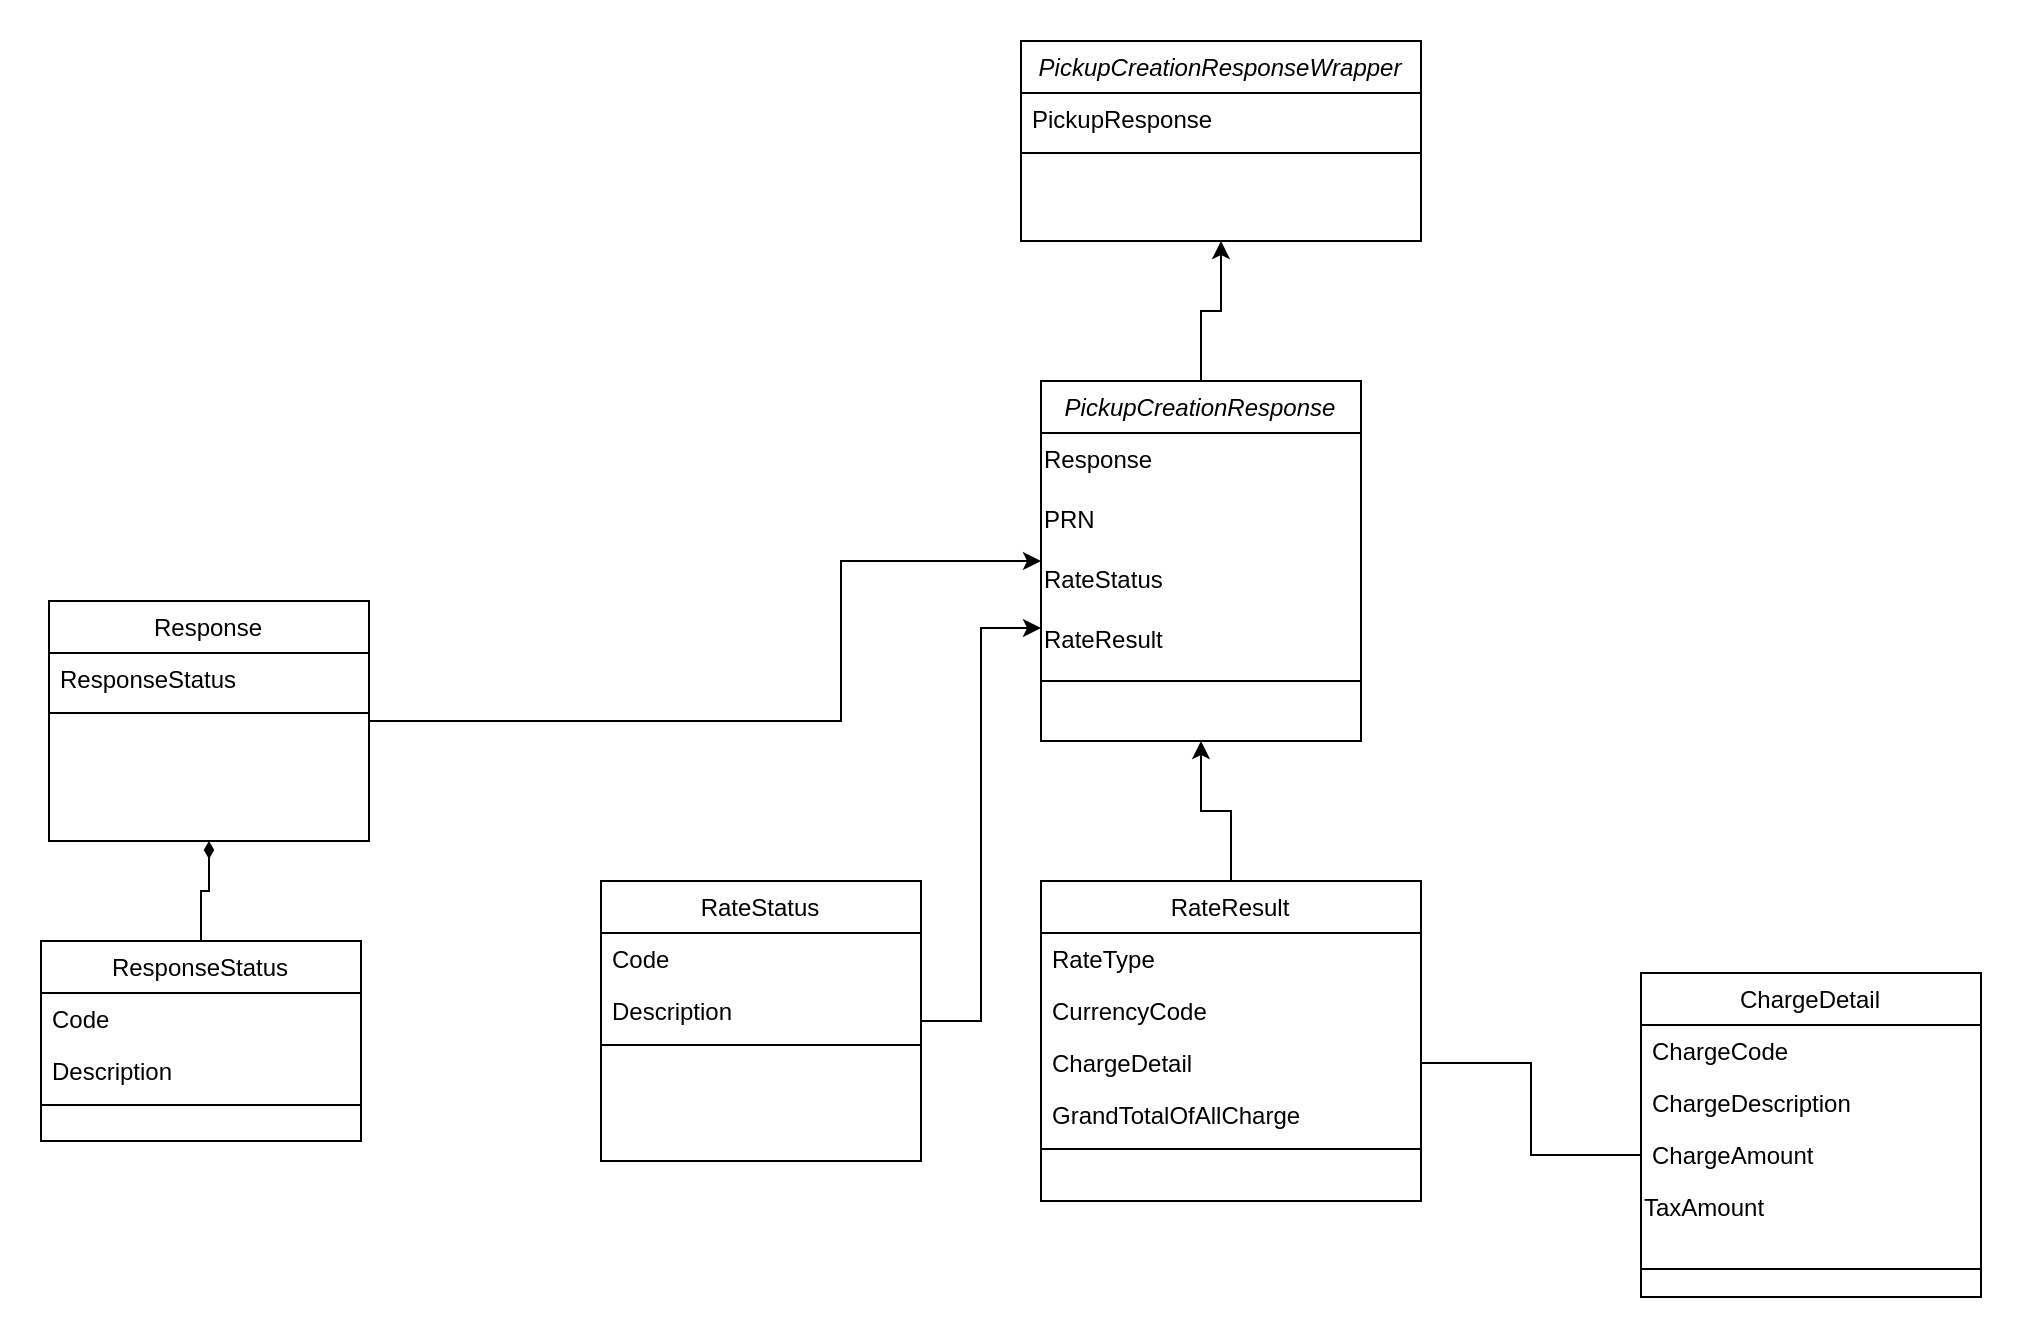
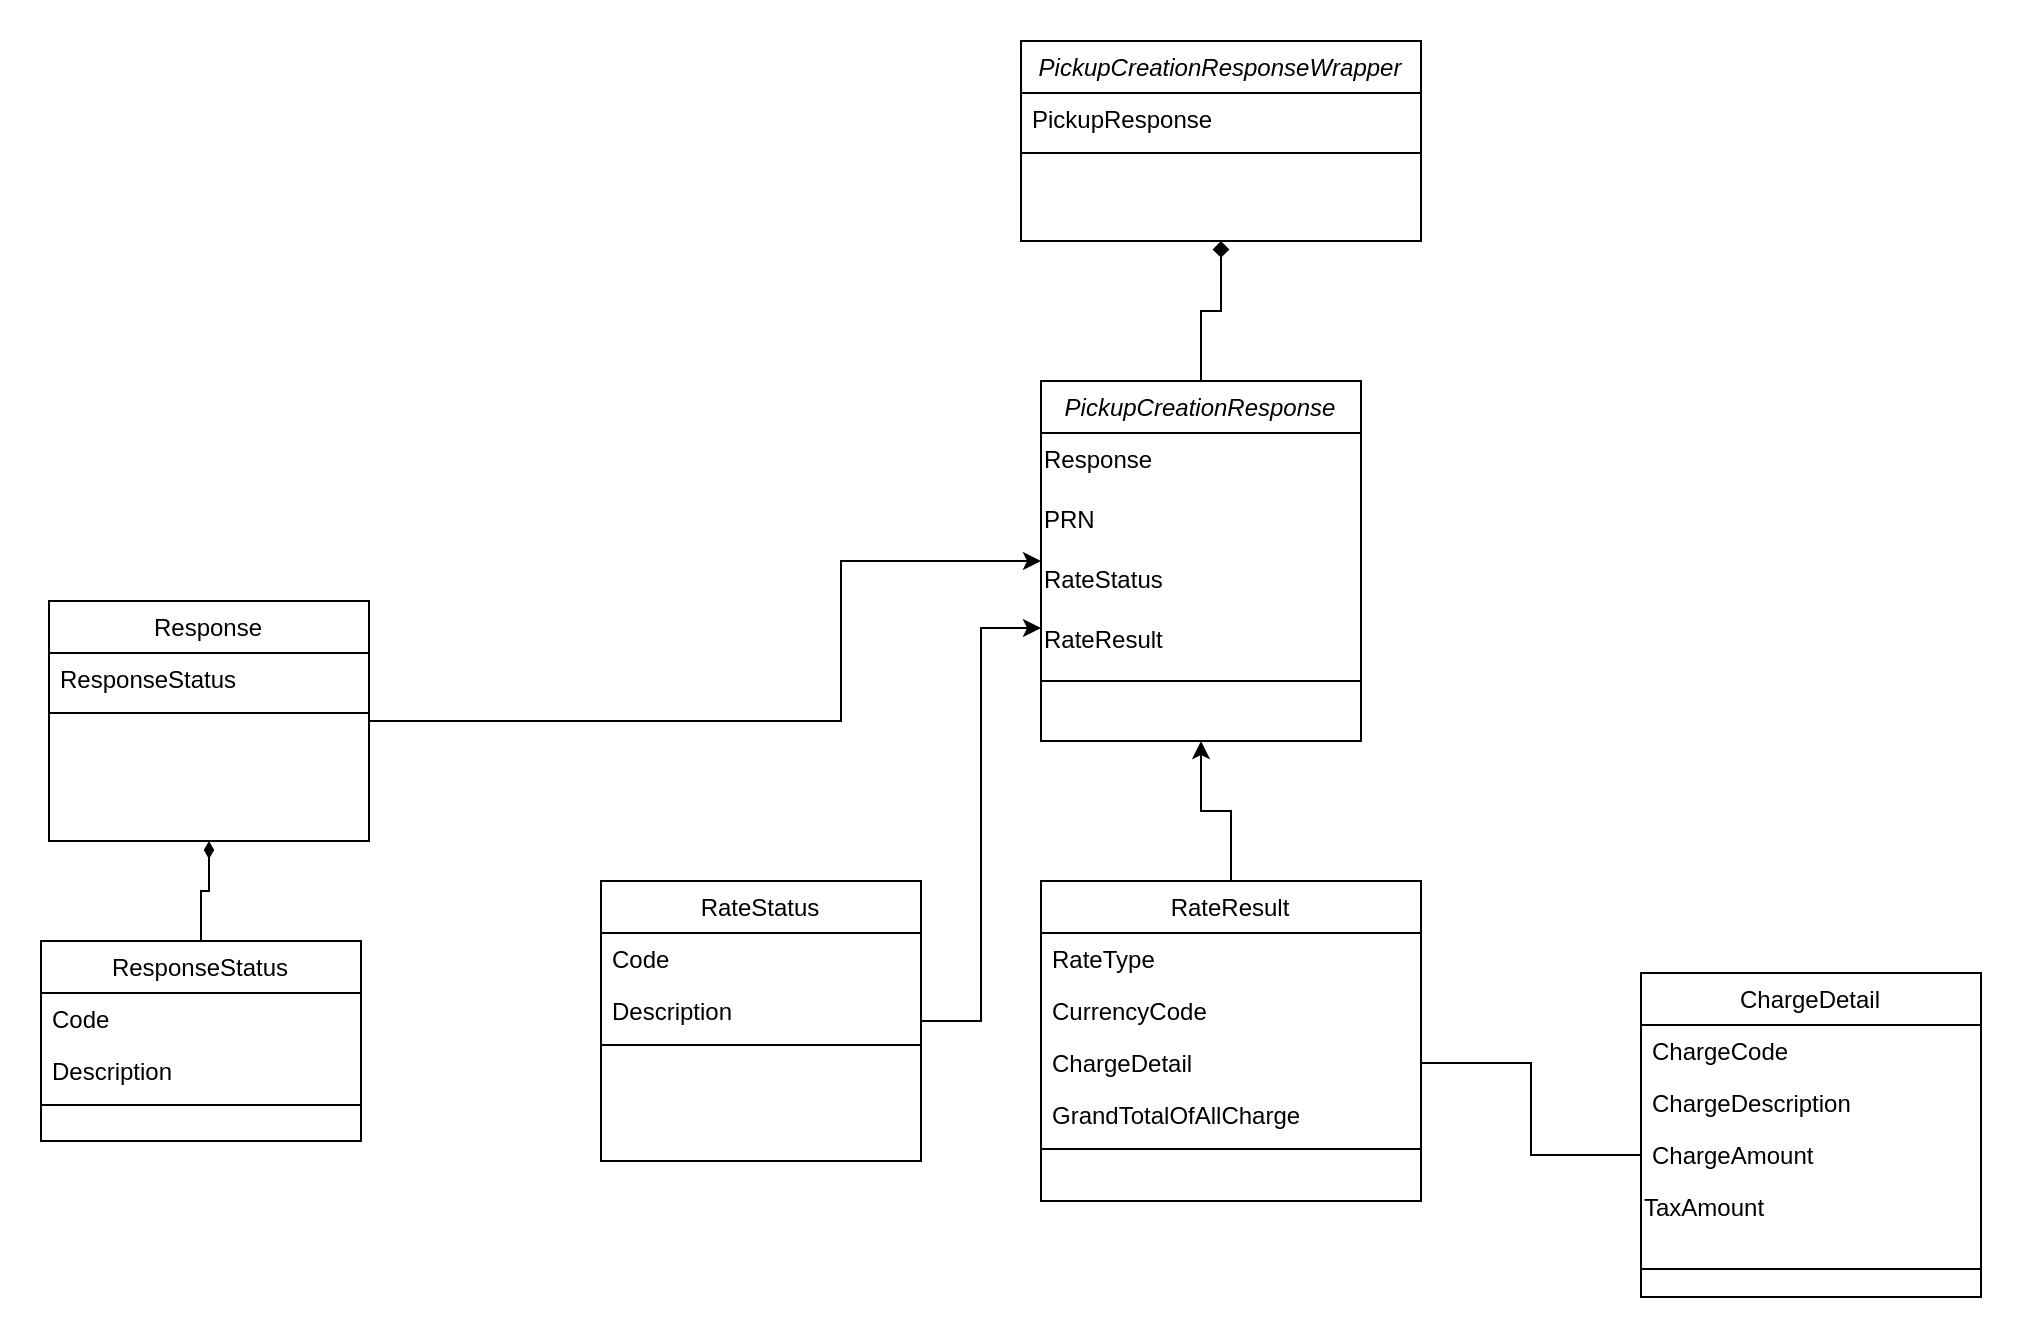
  <mxCell id="0" />
  <mxCell id="1" parent="0" />
- <mxCell id="2" style="edgeStyle=orthogonalEdgeStyle;rounded=0;orthogonalLoop=1;jettySize=auto;html=1;entryX=0.5;entryY=1;entryDx=0;entryDy=0;" edge="1" parent="1" source="3" target="36"><mxGeometry relative="1" as="geometry" /></mxCell>
+ <mxCell id="2" style="edgeStyle=orthogonalEdgeStyle;rounded=0;orthogonalLoop=1;jettySize=auto;html=1;entryX=0.5;entryY=1;entryDx=0;entryDy=0;endArrow=diamond;" edge="1" parent="1" source="3" target="36"><mxGeometry relative="1" as="geometry" /></mxCell>
  <mxCell id="3" value="PickupCreationResponse" style="swimlane;fontStyle=2;align=center;verticalAlign=top;childLayout=stackLayout;horizontal=1;startSize=26;horizontalStack=0;resizeParent=1;resizeLast=0;collapsible=1;marginBottom=0;rounded=0;shadow=0;strokeWidth=1;" vertex="1" parent="1"><mxGeometry x="520" y="190" width="160" height="180" as="geometry"><mxRectangle x="230" y="140" width="160" height="26" as="alternateBounds" /></mxGeometry></mxCell>
  <mxCell id="4" value="Response" style="text;whiteSpace=wrap;html=1;" vertex="1" parent="3"><mxGeometry y="26" width="160" height="30" as="geometry" /></mxCell>
  <mxCell id="5" value="PRN" style="text;whiteSpace=wrap;html=1;" vertex="1" parent="3"><mxGeometry y="56" width="160" height="30" as="geometry" /></mxCell>
  <mxCell id="6" value="RateStatus" style="text;whiteSpace=wrap;html=1;" vertex="1" parent="3"><mxGeometry y="86" width="160" height="30" as="geometry" /></mxCell>
  <mxCell id="7" value="RateResult" style="text;whiteSpace=wrap;html=1;" vertex="1" parent="3"><mxGeometry y="116" width="160" height="30" as="geometry" /></mxCell>
  <mxCell id="8" value="" style="line;html=1;strokeWidth=1;align=left;verticalAlign=middle;spacingTop=-1;spacingLeft=3;spacingRight=3;rotatable=0;labelPosition=right;points=[];portConstraint=eastwest;" vertex="1" parent="3"><mxGeometry y="146" width="160" height="8" as="geometry" /></mxCell>
  <mxCell id="9" style="edgeStyle=orthogonalEdgeStyle;rounded=0;orthogonalLoop=1;jettySize=auto;html=1;endArrow=diamondThin;endFill=1;entryX=0.5;entryY=1;entryDx=0;entryDy=0;" edge="1" parent="1" source="10" target="27"><mxGeometry relative="1" as="geometry"><mxPoint x="-160" y="720" as="targetPoint" /></mxGeometry></mxCell>
  <mxCell id="10" value="ResponseStatus" style="swimlane;fontStyle=0;align=center;verticalAlign=top;childLayout=stackLayout;horizontal=1;startSize=26;horizontalStack=0;resizeParent=1;resizeLast=0;collapsible=1;marginBottom=0;rounded=0;shadow=0;strokeWidth=1;" vertex="1" parent="1"><mxGeometry x="20" y="470" width="160" height="100" as="geometry"><mxRectangle x="550" y="140" width="160" height="26" as="alternateBounds" /></mxGeometry></mxCell>
  <mxCell id="11" value="Code" style="text;align=left;verticalAlign=top;spacingLeft=4;spacingRight=4;overflow=hidden;rotatable=0;points=[[0,0.5],[1,0.5]];portConstraint=eastwest;" vertex="1" parent="10"><mxGeometry y="26" width="160" height="26" as="geometry" /></mxCell>
  <mxCell id="12" value="Description" style="text;align=left;verticalAlign=top;spacingLeft=4;spacingRight=4;overflow=hidden;rotatable=0;points=[[0,0.5],[1,0.5]];portConstraint=eastwest;rounded=0;shadow=0;html=0;" vertex="1" parent="10"><mxGeometry y="52" width="160" height="26" as="geometry" /></mxCell>
  <mxCell id="13" value="" style="line;html=1;strokeWidth=1;align=left;verticalAlign=middle;spacingTop=-1;spacingLeft=3;spacingRight=3;rotatable=0;labelPosition=right;points=[];portConstraint=eastwest;" vertex="1" parent="10"><mxGeometry y="78" width="160" height="8" as="geometry" /></mxCell>
  <mxCell id="14" style="edgeStyle=orthogonalEdgeStyle;rounded=0;orthogonalLoop=1;jettySize=auto;html=1;entryX=0.5;entryY=1;entryDx=0;entryDy=0;" edge="1" parent="1" source="15" target="3"><mxGeometry relative="1" as="geometry" /></mxCell>
  <mxCell id="15" value="RateResult" style="swimlane;fontStyle=0;align=center;verticalAlign=top;childLayout=stackLayout;horizontal=1;startSize=26;horizontalStack=0;resizeParent=1;resizeLast=0;collapsible=1;marginBottom=0;rounded=0;shadow=0;strokeWidth=1;" vertex="1" parent="1"><mxGeometry x="520" y="440" width="190" height="160" as="geometry"><mxRectangle x="550" y="140" width="160" height="26" as="alternateBounds" /></mxGeometry></mxCell>
  <mxCell id="16" value="RateType" style="text;align=left;verticalAlign=top;spacingLeft=4;spacingRight=4;overflow=hidden;rotatable=0;points=[[0,0.5],[1,0.5]];portConstraint=eastwest;" vertex="1" parent="15"><mxGeometry y="26" width="190" height="26" as="geometry" /></mxCell>
  <mxCell id="17" value="CurrencyCode" style="text;align=left;verticalAlign=top;spacingLeft=4;spacingRight=4;overflow=hidden;rotatable=0;points=[[0,0.5],[1,0.5]];portConstraint=eastwest;rounded=0;shadow=0;html=0;" vertex="1" parent="15"><mxGeometry y="52" width="190" height="26" as="geometry" /></mxCell>
  <mxCell id="18" value="ChargeDetail" style="text;align=left;verticalAlign=top;spacingLeft=4;spacingRight=4;overflow=hidden;rotatable=0;points=[[0,0.5],[1,0.5]];portConstraint=eastwest;rounded=0;shadow=0;html=0;" vertex="1" parent="15"><mxGeometry y="78" width="190" height="26" as="geometry" /></mxCell>
  <mxCell id="19" value="GrandTotalOfAllCharge" style="text;align=left;verticalAlign=top;spacingLeft=4;spacingRight=4;overflow=hidden;rotatable=0;points=[[0,0.5],[1,0.5]];portConstraint=eastwest;rounded=0;shadow=0;html=0;" vertex="1" parent="15"><mxGeometry y="104" width="190" height="26" as="geometry" /></mxCell>
  <mxCell id="20" value="" style="line;html=1;strokeWidth=1;align=left;verticalAlign=middle;spacingTop=-1;spacingLeft=3;spacingRight=3;rotatable=0;labelPosition=right;points=[];portConstraint=eastwest;" vertex="1" parent="15"><mxGeometry y="130" width="190" height="8" as="geometry" /></mxCell>
  <mxCell id="21" style="edgeStyle=orthogonalEdgeStyle;rounded=0;orthogonalLoop=1;jettySize=auto;html=1;entryX=0;entryY=0.25;entryDx=0;entryDy=0;" edge="1" parent="1" source="22" target="7"><mxGeometry relative="1" as="geometry" /></mxCell>
  <mxCell id="22" value="RateStatus" style="swimlane;fontStyle=0;align=center;verticalAlign=top;childLayout=stackLayout;horizontal=1;startSize=26;horizontalStack=0;resizeParent=1;resizeLast=0;collapsible=1;marginBottom=0;rounded=0;shadow=0;strokeWidth=1;" vertex="1" parent="1"><mxGeometry x="300" y="440" width="160" height="140" as="geometry"><mxRectangle x="550" y="140" width="160" height="26" as="alternateBounds" /></mxGeometry></mxCell>
  <mxCell id="23" value="Code" style="text;align=left;verticalAlign=top;spacingLeft=4;spacingRight=4;overflow=hidden;rotatable=0;points=[[0,0.5],[1,0.5]];portConstraint=eastwest;" vertex="1" parent="22"><mxGeometry y="26" width="160" height="26" as="geometry" /></mxCell>
  <mxCell id="24" value="Description" style="text;align=left;verticalAlign=top;spacingLeft=4;spacingRight=4;overflow=hidden;rotatable=0;points=[[0,0.5],[1,0.5]];portConstraint=eastwest;" vertex="1" parent="22"><mxGeometry y="52" width="160" height="26" as="geometry" /></mxCell>
  <mxCell id="25" value="" style="line;html=1;strokeWidth=1;align=left;verticalAlign=middle;spacingTop=-1;spacingLeft=3;spacingRight=3;rotatable=0;labelPosition=right;points=[];portConstraint=eastwest;" vertex="1" parent="22"><mxGeometry y="78" width="160" height="8" as="geometry" /></mxCell>
  <mxCell id="26" style="edgeStyle=orthogonalEdgeStyle;rounded=0;orthogonalLoop=1;jettySize=auto;html=1;" edge="1" parent="1" source="27"><mxGeometry relative="1" as="geometry"><mxPoint x="520" y="280" as="targetPoint" /><Array as="points"><mxPoint x="420" y="360" /><mxPoint x="420" y="280" /></Array></mxGeometry></mxCell>
  <mxCell id="27" value="Response" style="swimlane;fontStyle=0;align=center;verticalAlign=top;childLayout=stackLayout;horizontal=1;startSize=26;horizontalStack=0;resizeParent=1;resizeLast=0;collapsible=1;marginBottom=0;rounded=0;shadow=0;strokeWidth=1;" vertex="1" parent="1"><mxGeometry x="24" y="300" width="160" height="120" as="geometry"><mxRectangle x="550" y="140" width="160" height="26" as="alternateBounds" /></mxGeometry></mxCell>
  <mxCell id="28" value="ResponseStatus" style="text;align=left;verticalAlign=top;spacingLeft=4;spacingRight=4;overflow=hidden;rotatable=0;points=[[0,0.5],[1,0.5]];portConstraint=eastwest;rounded=0;shadow=0;html=0;" vertex="1" parent="27"><mxGeometry y="26" width="160" height="26" as="geometry" /></mxCell>
  <mxCell id="29" value="" style="line;html=1;strokeWidth=1;align=left;verticalAlign=middle;spacingTop=-1;spacingLeft=3;spacingRight=3;rotatable=0;labelPosition=right;points=[];portConstraint=eastwest;" vertex="1" parent="27"><mxGeometry y="52" width="160" height="8" as="geometry" /></mxCell>
  <mxCell id="30" value="ChargeDetail" style="swimlane;fontStyle=0;align=center;verticalAlign=top;childLayout=stackLayout;horizontal=1;startSize=26;horizontalStack=0;resizeParent=1;resizeLast=0;collapsible=1;marginBottom=0;rounded=0;shadow=0;strokeWidth=1;" vertex="1" parent="1"><mxGeometry x="820" y="486" width="170" height="162" as="geometry"><mxRectangle x="340" y="380" width="170" height="26" as="alternateBounds" /></mxGeometry></mxCell>
  <mxCell id="31" value="ChargeCode" style="text;align=left;verticalAlign=top;spacingLeft=4;spacingRight=4;overflow=hidden;rotatable=0;points=[[0,0.5],[1,0.5]];portConstraint=eastwest;" vertex="1" parent="30"><mxGeometry y="26" width="170" height="26" as="geometry" /></mxCell>
  <mxCell id="32" value="ChargeDescription" style="text;align=left;verticalAlign=top;spacingLeft=4;spacingRight=4;overflow=hidden;rotatable=0;points=[[0,0.5],[1,0.5]];portConstraint=eastwest;" vertex="1" parent="30"><mxGeometry y="52" width="170" height="26" as="geometry" /></mxCell>
  <mxCell id="33" value="ChargeAmount" style="text;align=left;verticalAlign=top;spacingLeft=4;spacingRight=4;overflow=hidden;rotatable=0;points=[[0,0.5],[1,0.5]];portConstraint=eastwest;" vertex="1" parent="30"><mxGeometry y="78" width="170" height="26" as="geometry" /></mxCell>
  <mxCell id="34" value="TaxAmount" style="text;whiteSpace=wrap;html=1;" vertex="1" parent="30"><mxGeometry y="104" width="170" height="30" as="geometry" /></mxCell>
  <mxCell id="35" value="" style="line;html=1;strokeWidth=1;align=left;verticalAlign=middle;spacingTop=-1;spacingLeft=3;spacingRight=3;rotatable=0;labelPosition=right;points=[];portConstraint=eastwest;" vertex="1" parent="30"><mxGeometry y="134" width="170" height="28" as="geometry" /></mxCell>
  <mxCell id="36" value="PickupCreationResponseWrapper" style="swimlane;fontStyle=2;align=center;verticalAlign=top;childLayout=stackLayout;horizontal=1;startSize=26;horizontalStack=0;resizeParent=1;resizeLast=0;collapsible=1;marginBottom=0;rounded=0;shadow=0;strokeWidth=1;" vertex="1" parent="1"><mxGeometry x="510" y="20" width="200" height="100" as="geometry"><mxRectangle x="230" y="140" width="160" height="26" as="alternateBounds" /></mxGeometry></mxCell>
  <mxCell id="37" value="PickupResponse" style="text;align=left;verticalAlign=top;spacingLeft=4;spacingRight=4;overflow=hidden;rotatable=0;points=[[0,0.5],[1,0.5]];portConstraint=eastwest;rounded=0;shadow=0;html=0;" vertex="1" parent="36"><mxGeometry y="26" width="200" height="26" as="geometry" /></mxCell>
  <mxCell id="38" value="" style="line;html=1;strokeWidth=1;align=left;verticalAlign=middle;spacingTop=-1;spacingLeft=3;spacingRight=3;rotatable=0;labelPosition=right;points=[];portConstraint=eastwest;" vertex="1" parent="36"><mxGeometry y="52" width="200" height="8" as="geometry" /></mxCell>
  <mxCell id="39" style="edgeStyle=orthogonalEdgeStyle;rounded=0;orthogonalLoop=1;jettySize=auto;html=1;endArrow=none;endFill=0;entryX=1;entryY=0.5;entryDx=0;entryDy=0;" edge="1" parent="1" source="33" target="18"><mxGeometry relative="1" as="geometry"><mxPoint x="705" y="520" as="targetPoint" /></mxGeometry></mxCell>
